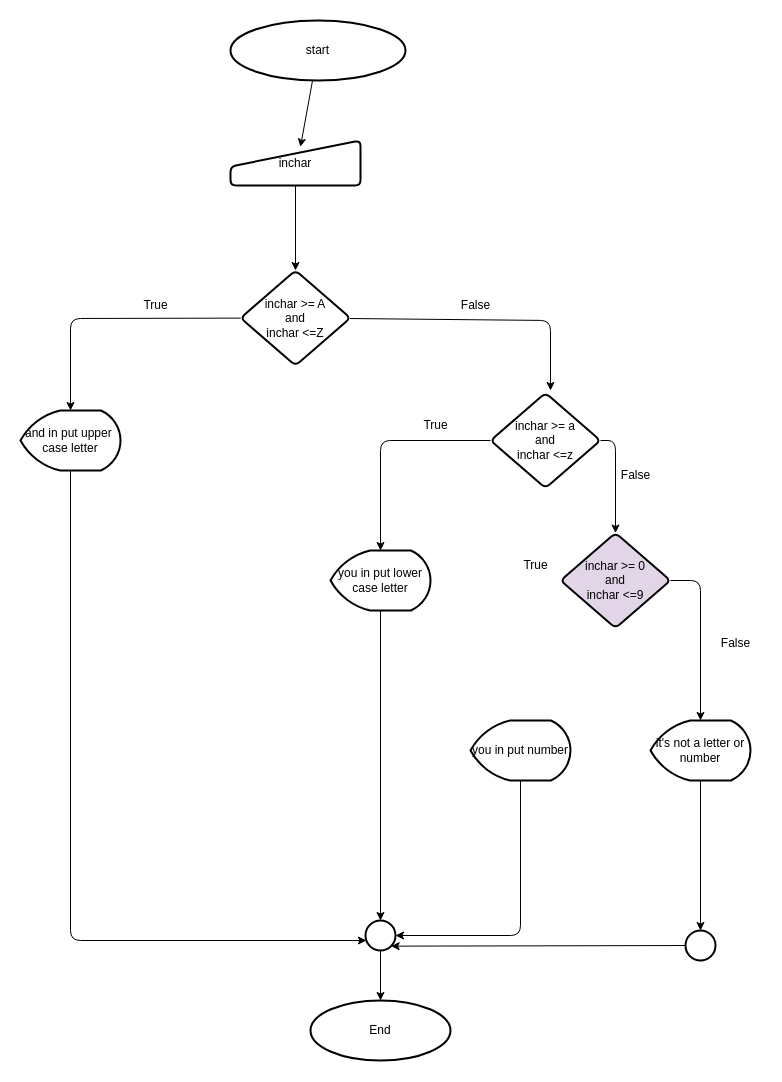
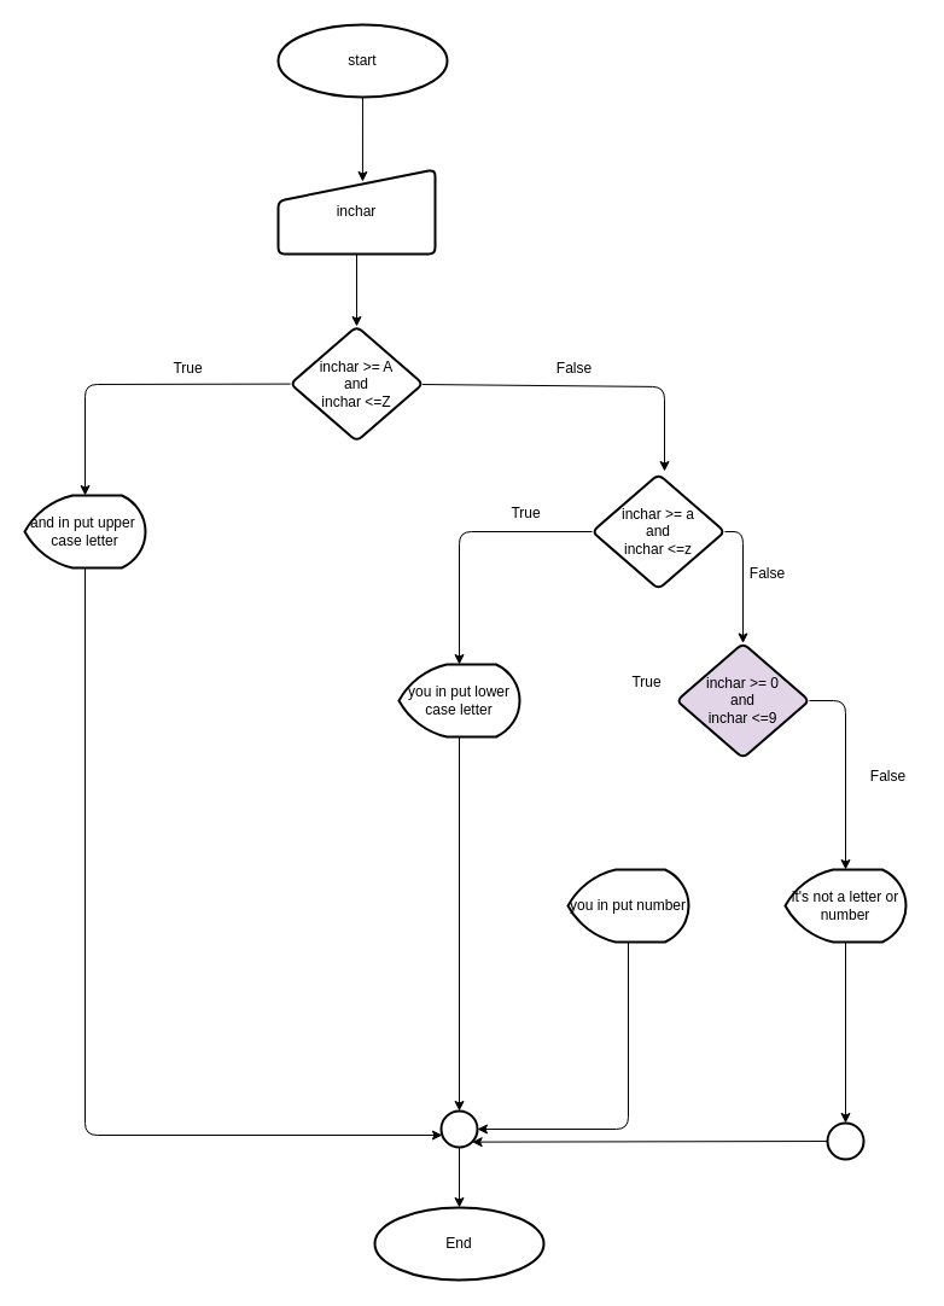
  <mxCell id="0" />
  <mxCell id="1" parent="0" />
  <mxCell id="2" style="edgeStyle=none;html=1;entryX=0.538;entryY=0.143;entryDx=0;entryDy=0;entryPerimeter=0;" edge="1" parent="1" source="3" target="5"><mxGeometry relative="1" as="geometry" /></mxCell>
- <mxCell id="3" value="start" style="strokeWidth=2;html=1;shape=mxgraph.flowchart.start_1;whiteSpace=wrap;" vertex="1" parent="1"><mxGeometry x="230" y="20" width="175" height="60" as="geometry" /></mxCell>
+ <mxCell id="3" value="start" style="strokeWidth=2;html=1;shape=mxgraph.flowchart.start_1;whiteSpace=wrap;" vertex="1" parent="1"><mxGeometry x="230" y="20" width="140" height="60" as="geometry" /></mxCell>
  <mxCell id="4" value="" style="edgeStyle=none;html=1;" edge="1" parent="1" source="5" target="8"><mxGeometry relative="1" as="geometry" /></mxCell>
- <mxCell id="5" value="inchar" style="html=1;strokeWidth=2;shape=manualInput;whiteSpace=wrap;rounded=1;size=26;arcSize=11;" vertex="1" parent="1"><mxGeometry x="230" y="140" width="130" height="45" as="geometry" /></mxCell>
+ <mxCell id="5" value="inchar" style="html=1;strokeWidth=2;shape=manualInput;whiteSpace=wrap;rounded=1;size=26;arcSize=11;" vertex="1" parent="1"><mxGeometry x="230" y="140" width="130" height="70" as="geometry" /></mxCell>
  <mxCell id="6" style="edgeStyle=none;html=1;entryX=0.5;entryY=0;entryDx=0;entryDy=0;entryPerimeter=0;" edge="1" parent="1" source="8" target="10"><mxGeometry relative="1" as="geometry"><Array as="points"><mxPoint x="70" y="318" /></Array></mxGeometry></mxCell>
  <mxCell id="7" style="edgeStyle=none;html=1;" edge="1" parent="1" source="8"><mxGeometry relative="1" as="geometry"><mxPoint x="550" y="390" as="targetPoint" /><Array as="points"><mxPoint x="550" y="320" /></Array></mxGeometry></mxCell>
  <mxCell id="8" value="inchar &amp;gt;= A&lt;br&gt;and&lt;br&gt;inchar &amp;lt;=Z" style="rhombus;whiteSpace=wrap;html=1;strokeWidth=2;rounded=1;arcSize=11;" vertex="1" parent="1"><mxGeometry x="240" y="270" width="110" height="95" as="geometry" /></mxCell>
  <mxCell id="9" style="edgeStyle=none;html=1;entryX=0.029;entryY=0.667;entryDx=0;entryDy=0;entryPerimeter=0;" edge="1" parent="1" source="10" target="27"><mxGeometry relative="1" as="geometry"><mxPoint x="360" y="940" as="targetPoint" /><Array as="points"><mxPoint x="70" y="940" /></Array></mxGeometry></mxCell>
  <mxCell id="10" value="and in put upper&amp;nbsp;&lt;br&gt;case letter" style="strokeWidth=2;html=1;shape=mxgraph.flowchart.display;whiteSpace=wrap;" vertex="1" parent="1"><mxGeometry x="20" y="410" width="100" height="60" as="geometry" /></mxCell>
  <mxCell id="11" value="True" style="text;html=1;align=center;verticalAlign=middle;resizable=0;points=[];autosize=1;strokeColor=none;fillColor=none;" vertex="1" parent="1"><mxGeometry x="130" y="290" width="50" height="30" as="geometry" /></mxCell>
  <mxCell id="12" style="edgeStyle=none;html=1;entryX=0.5;entryY=0;entryDx=0;entryDy=0;entryPerimeter=0;" edge="1" parent="1" source="14" target="17"><mxGeometry relative="1" as="geometry"><Array as="points"><mxPoint x="380" y="440" /></Array></mxGeometry></mxCell>
  <mxCell id="13" style="edgeStyle=none;html=1;entryX=0.5;entryY=0;entryDx=0;entryDy=0;" edge="1" parent="1" source="14" target="19"><mxGeometry relative="1" as="geometry"><Array as="points"><mxPoint x="615" y="440" /></Array></mxGeometry></mxCell>
  <mxCell id="14" value="inchar &amp;gt;= a&lt;br&gt;and&lt;br&gt;inchar &amp;lt;=z" style="rhombus;whiteSpace=wrap;html=1;strokeWidth=2;rounded=1;arcSize=11;" vertex="1" parent="1"><mxGeometry x="490" y="392.5" width="110" height="95" as="geometry" /></mxCell>
  <mxCell id="15" value="False" style="text;html=1;align=center;verticalAlign=middle;resizable=0;points=[];autosize=1;strokeColor=none;fillColor=none;" vertex="1" parent="1"><mxGeometry x="450" y="290" width="50" height="30" as="geometry" /></mxCell>
  <mxCell id="16" style="edgeStyle=none;html=1;entryX=0.5;entryY=0;entryDx=0;entryDy=0;entryPerimeter=0;" edge="1" parent="1" source="17" target="27"><mxGeometry relative="1" as="geometry" /></mxCell>
  <mxCell id="17" value="you in put lower&lt;br&gt;case letter" style="strokeWidth=2;html=1;shape=mxgraph.flowchart.display;whiteSpace=wrap;" vertex="1" parent="1"><mxGeometry x="330" y="550" width="100" height="60" as="geometry" /></mxCell>
  <mxCell id="18" style="edgeStyle=none;html=1;entryX=0.5;entryY=0;entryDx=0;entryDy=0;entryPerimeter=0;" edge="1" parent="1" source="19" target="24"><mxGeometry relative="1" as="geometry"><Array as="points"><mxPoint x="700" y="580" /></Array></mxGeometry></mxCell>
  <mxCell id="19" value="inchar &amp;gt;= 0&lt;br&gt;and&lt;br&gt;inchar &amp;lt;=9" style="rhombus;whiteSpace=wrap;html=1;strokeWidth=2;rounded=1;arcSize=11;fillColor=#e1d5e7;" vertex="1" parent="1"><mxGeometry x="560" y="532.5" width="110" height="95" as="geometry" /></mxCell>
  <mxCell id="20" value="True" style="text;html=1;align=center;verticalAlign=middle;resizable=0;points=[];autosize=1;strokeColor=none;fillColor=none;" vertex="1" parent="1"><mxGeometry x="510" y="550" width="50" height="30" as="geometry" /></mxCell>
  <mxCell id="21" style="edgeStyle=none;html=1;entryX=1;entryY=0.5;entryDx=0;entryDy=0;entryPerimeter=0;" edge="1" parent="1" source="22" target="27"><mxGeometry relative="1" as="geometry"><Array as="points"><mxPoint x="520" y="935" /></Array></mxGeometry></mxCell>
  <mxCell id="22" value="you in put number" style="strokeWidth=2;html=1;shape=mxgraph.flowchart.display;whiteSpace=wrap;" vertex="1" parent="1"><mxGeometry x="470" y="720" width="100" height="60" as="geometry" /></mxCell>
  <mxCell id="23" style="edgeStyle=none;html=1;entryX=0.5;entryY=0;entryDx=0;entryDy=0;entryPerimeter=0;" edge="1" parent="1" source="24" target="32"><mxGeometry relative="1" as="geometry" /></mxCell>
  <mxCell id="24" value="it's not a letter or number" style="strokeWidth=2;html=1;shape=mxgraph.flowchart.display;whiteSpace=wrap;" vertex="1" parent="1"><mxGeometry x="650" y="720" width="100" height="60" as="geometry" /></mxCell>
  <mxCell id="25" value="False" style="text;html=1;align=center;verticalAlign=middle;resizable=0;points=[];autosize=1;strokeColor=none;fillColor=none;" vertex="1" parent="1"><mxGeometry x="710" y="627.5" width="50" height="30" as="geometry" /></mxCell>
  <mxCell id="26" style="edgeStyle=none;html=1;entryX=0.5;entryY=0;entryDx=0;entryDy=0;entryPerimeter=0;" edge="1" parent="1" source="27" target="28"><mxGeometry relative="1" as="geometry" /></mxCell>
  <mxCell id="27" value="" style="strokeWidth=2;html=1;shape=mxgraph.flowchart.start_2;whiteSpace=wrap;" vertex="1" parent="1"><mxGeometry x="365" y="920" width="30" height="30" as="geometry" /></mxCell>
  <mxCell id="28" value="End" style="strokeWidth=2;html=1;shape=mxgraph.flowchart.start_1;whiteSpace=wrap;" vertex="1" parent="1"><mxGeometry x="310" y="1000" width="140" height="60" as="geometry" /></mxCell>
  <mxCell id="29" value="True" style="text;html=1;align=center;verticalAlign=middle;resizable=0;points=[];autosize=1;strokeColor=none;fillColor=none;" vertex="1" parent="1"><mxGeometry x="410" y="410" width="50" height="30" as="geometry" /></mxCell>
  <mxCell id="30" value="False" style="text;html=1;align=center;verticalAlign=middle;resizable=0;points=[];autosize=1;strokeColor=none;fillColor=none;" vertex="1" parent="1"><mxGeometry x="610" y="460" width="50" height="30" as="geometry" /></mxCell>
  <mxCell id="31" style="edgeStyle=none;html=1;entryX=0.855;entryY=0.855;entryDx=0;entryDy=0;entryPerimeter=0;" edge="1" parent="1" source="32" target="27"><mxGeometry relative="1" as="geometry"><mxPoint x="400" y="945" as="targetPoint" /></mxGeometry></mxCell>
  <mxCell id="32" value="" style="strokeWidth=2;html=1;shape=mxgraph.flowchart.start_2;whiteSpace=wrap;" vertex="1" parent="1"><mxGeometry x="685" y="930" width="30" height="30" as="geometry" /></mxCell>
